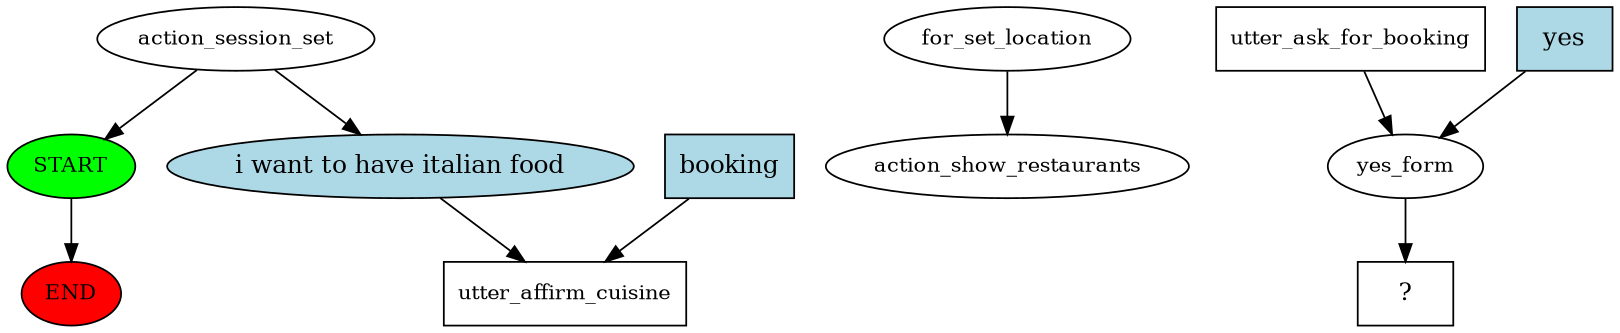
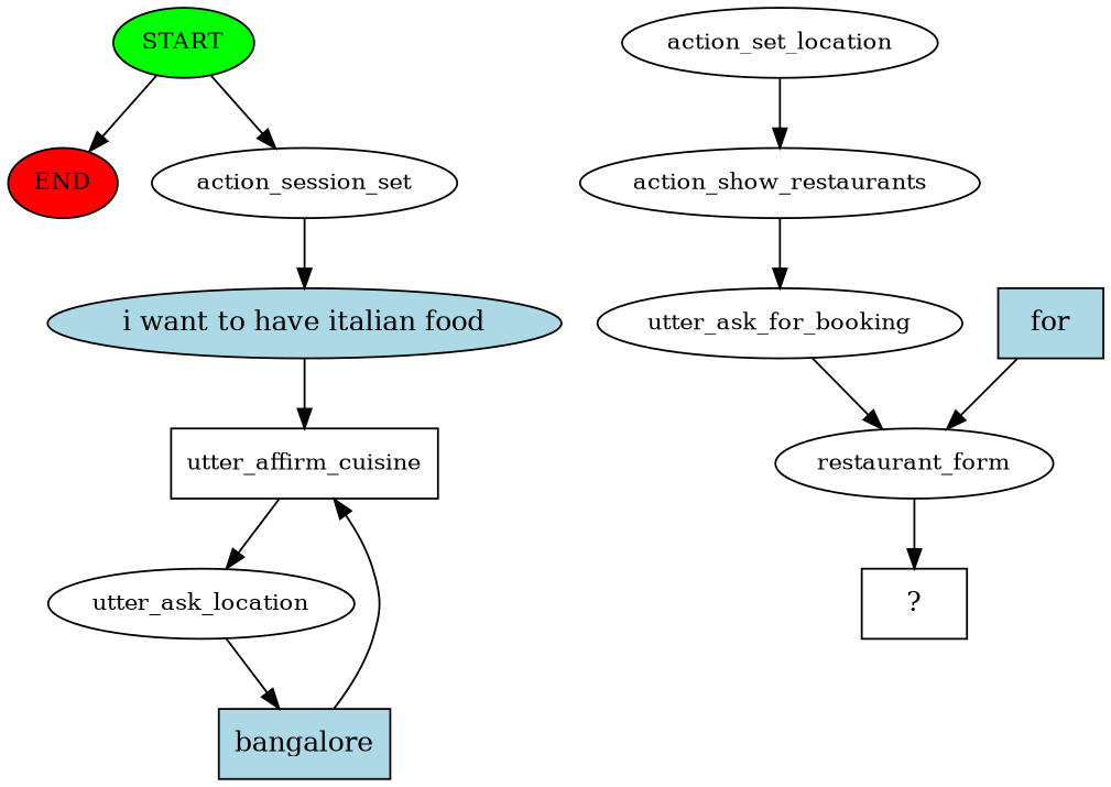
  digraph {
    node [fontsize=12]
    n1 [fillcolor=green label=START style=filled]
    n2 [fillcolor=red label=END style=filled]
    n3 [label=action_session_set]
    n4 [fillcolor=lightblue label="i want to have italian food" shape=ellipse style=filled fontsize=""]
    n5 [label=utter_affirm_cuisine shape=box]
-   n7 [fillcolor=lightblue label=booking shape=rect style=filled fontsize=""]
-   n8 [label=for_set_location]
+   n6 [label=utter_ask_location]
+   n7 [fillcolor=lightblue label=bangalore shape=rect style=filled fontsize=""]
+   n8 [label=action_set_location]
    n9 [label=action_show_restaurants]
-   n10 [label=utter_ask_for_booking shape=box]
-   n11 [label=yes_form]
-   n12 [fillcolor=lightblue label=yes shape=rect style=filled fontsize=""]
+   n10 [label=utter_ask_for_booking]
+   n11 [label=restaurant_form]
+   n12 [fillcolor=lightblue label=for shape=rect style=filled fontsize=""]
    n13 [label="  ?  " shape=rect fontsize=""]
    n1 -> n2
-   n3 -> n1
+   n1 -> n3
    n3 -> n4
    n4 -> n5
+   n5 -> n6
+   n6 -> n7
    n7 -> n5
    n8 -> n9
+   n9 -> n10
    n10 -> n11
    n11 -> n13
    n12 -> n11
  }
